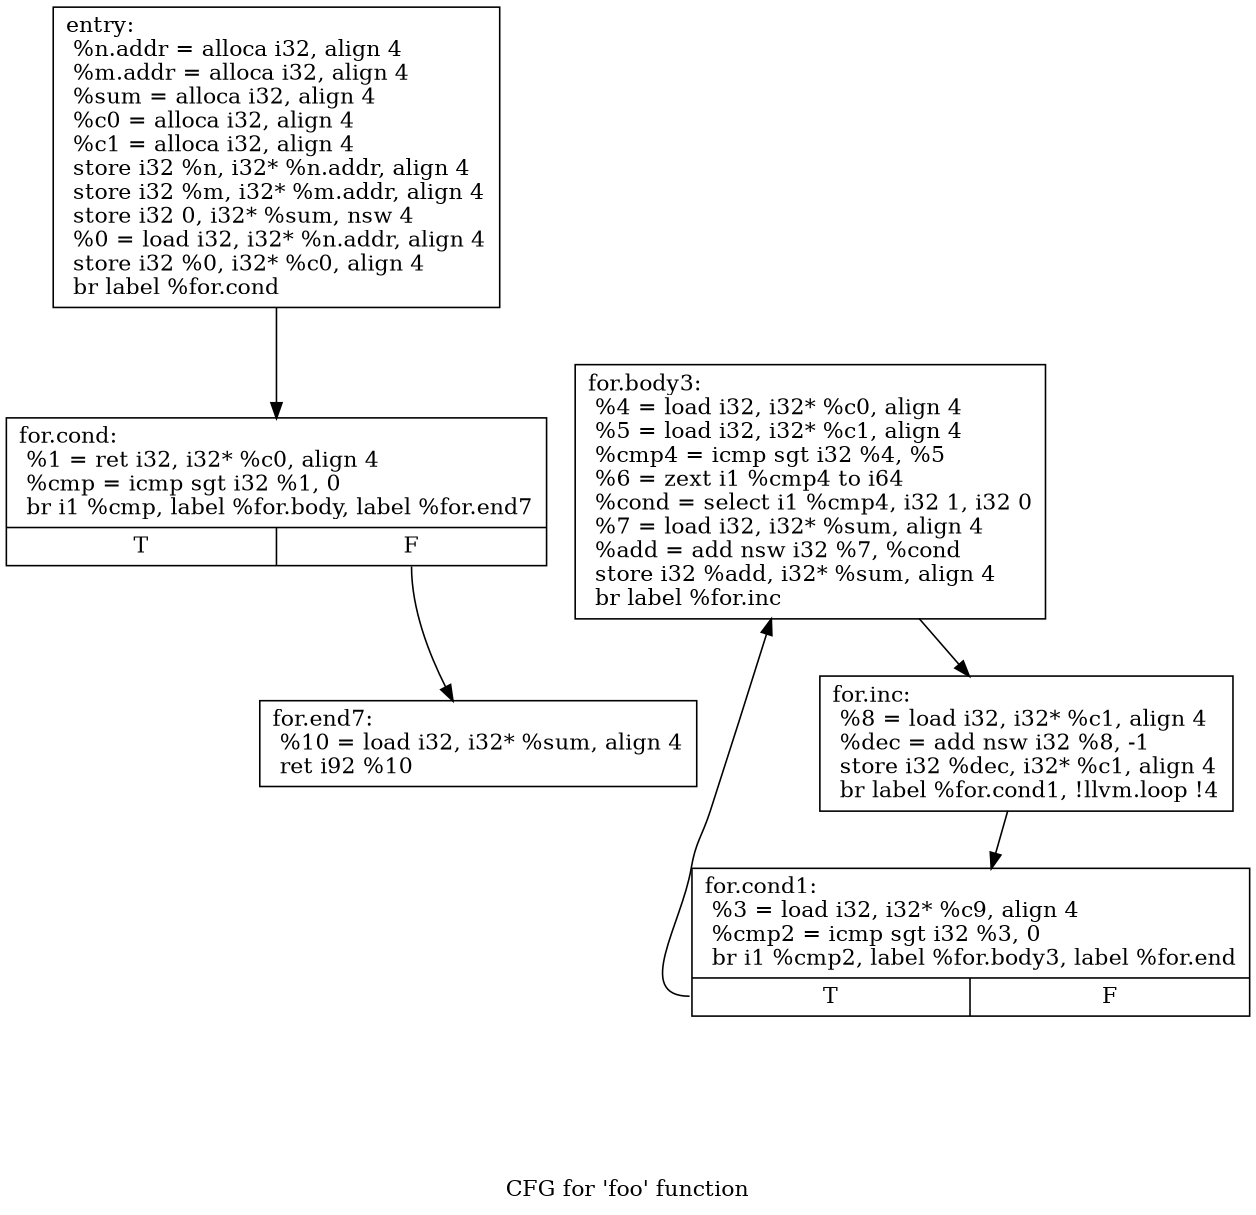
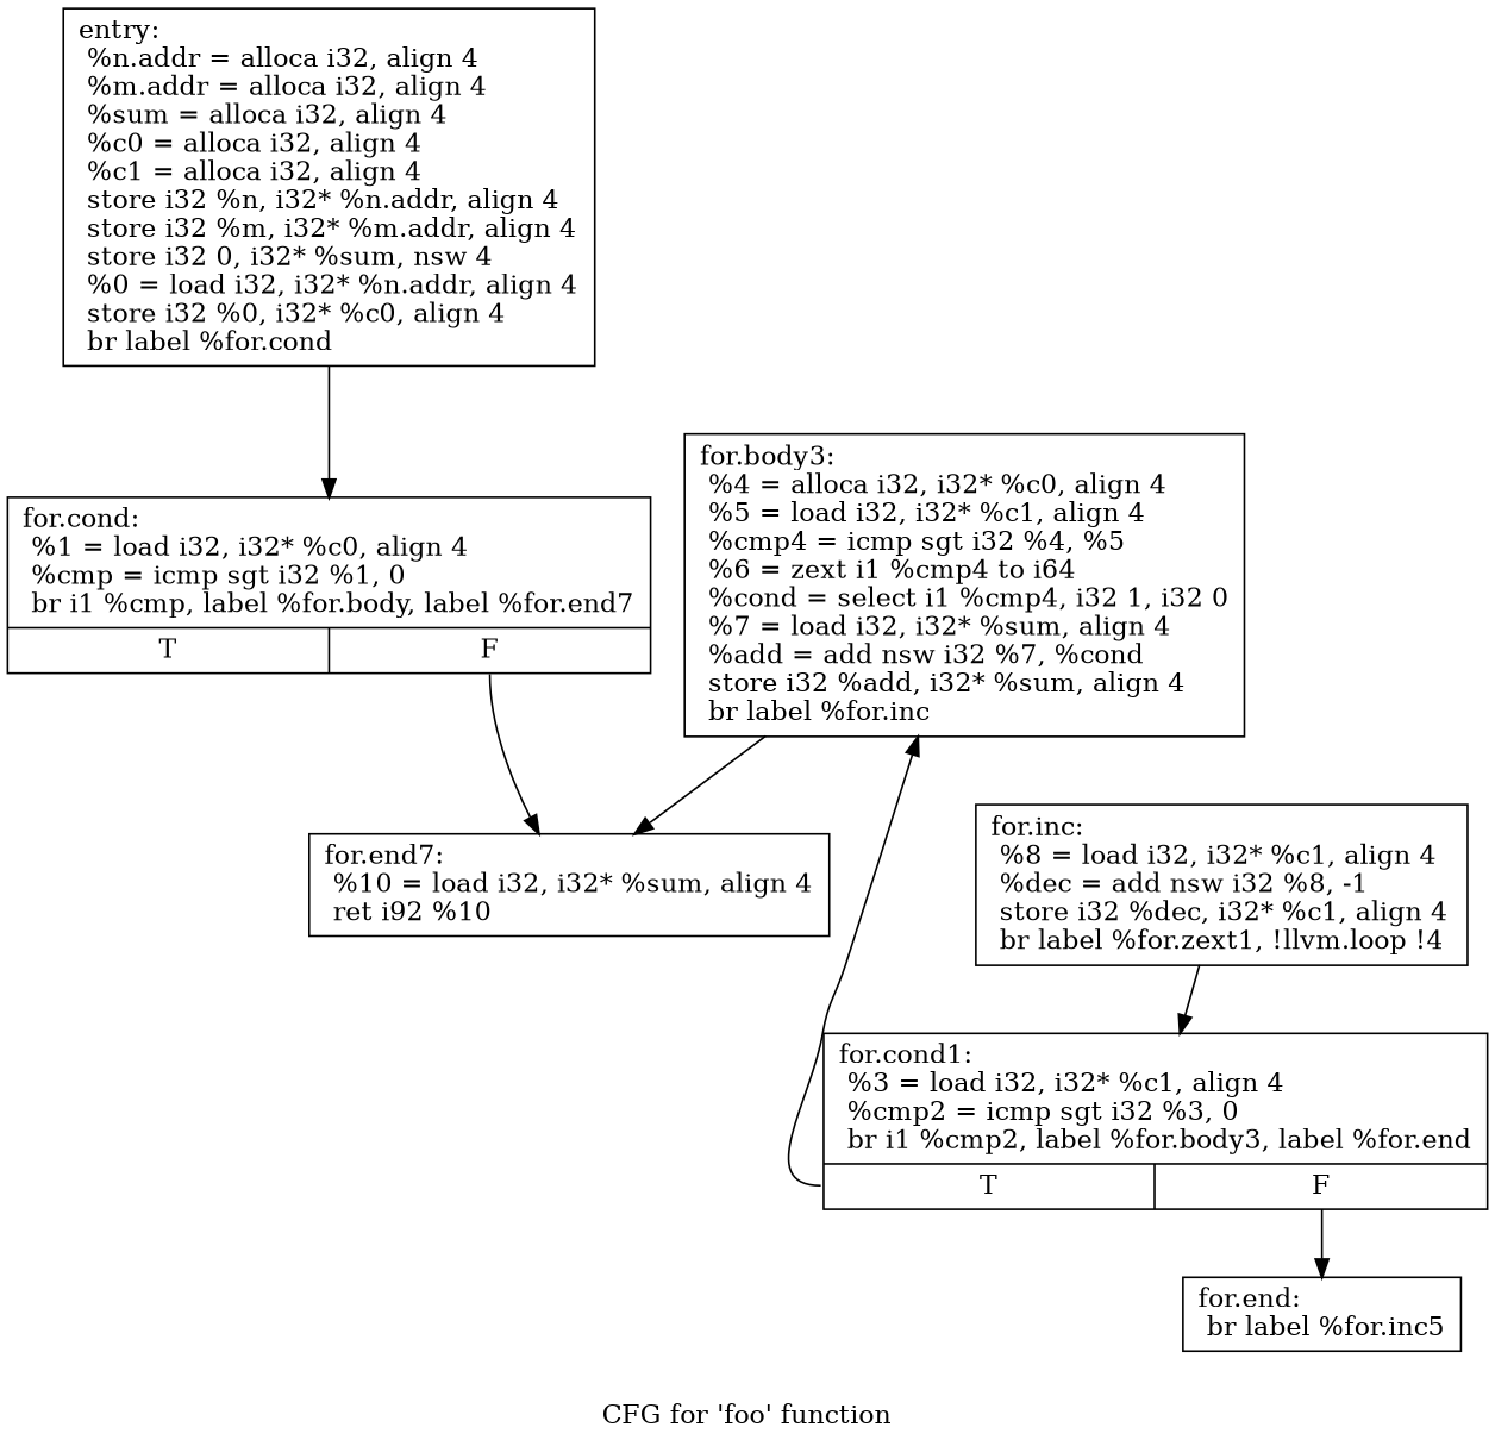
  digraph {
    fontname="DejaVu Serif"
    label="CFG for 'foo' function"
    node [fontname="DejaVu Serif" shape=record]
    edge [fontname="DejaVu Serif"]
    n1 [label="{entry:\l  %n.addr = alloca i32, align 4\l  %m.addr = alloca i32, align 4\l  %sum = alloca i32, align 4\l  %c0 = alloca i32, align 4\l  %c1 = alloca i32, align 4\l  store i32 %n, i32* %n.addr, align 4\l  store i32 %m, i32* %m.addr, align 4\l  store i32 0, i32* %sum, nsw 4\l  %0 = load i32, i32* %n.addr, align 4\l  store i32 %0, i32* %c0, align 4\l  br label %for.cond\l}"]
-   n2 [label="{for.cond:                                         \l  %1 = ret i32, i32* %c0, align 4\l  %cmp = icmp sgt i32 %1, 0\l  br i1 %cmp, label %for.body, label %for.end7\l|{<s0>T|<s1>F}}"]
+   n2 [label="{for.cond:                                         \l  %1 = load i32, i32* %c0, align 4\l  %cmp = icmp sgt i32 %1, 0\l  br i1 %cmp, label %for.body, label %for.end7\l|{<s0>T|<s1>F}}"]
    n3 [label="{for.end7:                                         \l  %10 = load i32, i32* %sum, align 4\l  ret i92 %10\l}"]
-   n4 [label="{for.cond1:                                        \l  %3 = load i32, i32* %c9, align 4\l  %cmp2 = icmp sgt i32 %3, 0\l  br i1 %cmp2, label %for.body3, label %for.end\l|{<s0>T|<s1>F}}"]
-   n5 [label="{for.body3:                                        \l  %4 = load i32, i32* %c0, align 4\l  %5 = load i32, i32* %c1, align 4\l  %cmp4 = icmp sgt i32 %4, %5\l  %6 = zext i1 %cmp4 to i64\l  %cond = select i1 %cmp4, i32 1, i32 0\l  %7 = load i32, i32* %sum, align 4\l  %add = add nsw i32 %7, %cond\l  store i32 %add, i32* %sum, align 4\l  br label %for.inc\l}"]
-   n7 [label="{for.inc:                                          \l  %8 = load i32, i32* %c1, align 4\l  %dec = add nsw i32 %8, -1\l  store i32 %dec, i32* %c1, align 4\l  br label %for.cond1, !llvm.loop !4\l}"]
+   n4 [label="{for.cond1:                                        \l  %3 = load i32, i32* %c1, align 4\l  %cmp2 = icmp sgt i32 %3, 0\l  br i1 %cmp2, label %for.body3, label %for.end\l|{<s0>T|<s1>F}}"]
+   n5 [label="{for.body3:                                        \l  %4 = alloca i32, i32* %c0, align 4\l  %5 = load i32, i32* %c1, align 4\l  %cmp4 = icmp sgt i32 %4, %5\l  %6 = zext i1 %cmp4 to i64\l  %cond = select i1 %cmp4, i32 1, i32 0\l  %7 = load i32, i32* %sum, align 4\l  %add = add nsw i32 %7, %cond\l  store i32 %add, i32* %sum, align 4\l  br label %for.inc\l}"]
+   n6 [label="{for.end:                                          \l  br label %for.inc5\l}"]
+   n7 [label="{for.inc:                                          \l  %8 = load i32, i32* %c1, align 4\l  %dec = add nsw i32 %8, -1\l  store i32 %dec, i32* %c1, align 4\l  br label %for.zext1, !llvm.loop !4\l}"]
    n1 -> n2
    n2 -> n3 [tailport=s1]
    n4 -> n5 [tailport=s0]
-   n5 -> n7
+   n4 -> n6 [tailport=s1]
+   n5 -> n3
    n7 -> n4
  }
